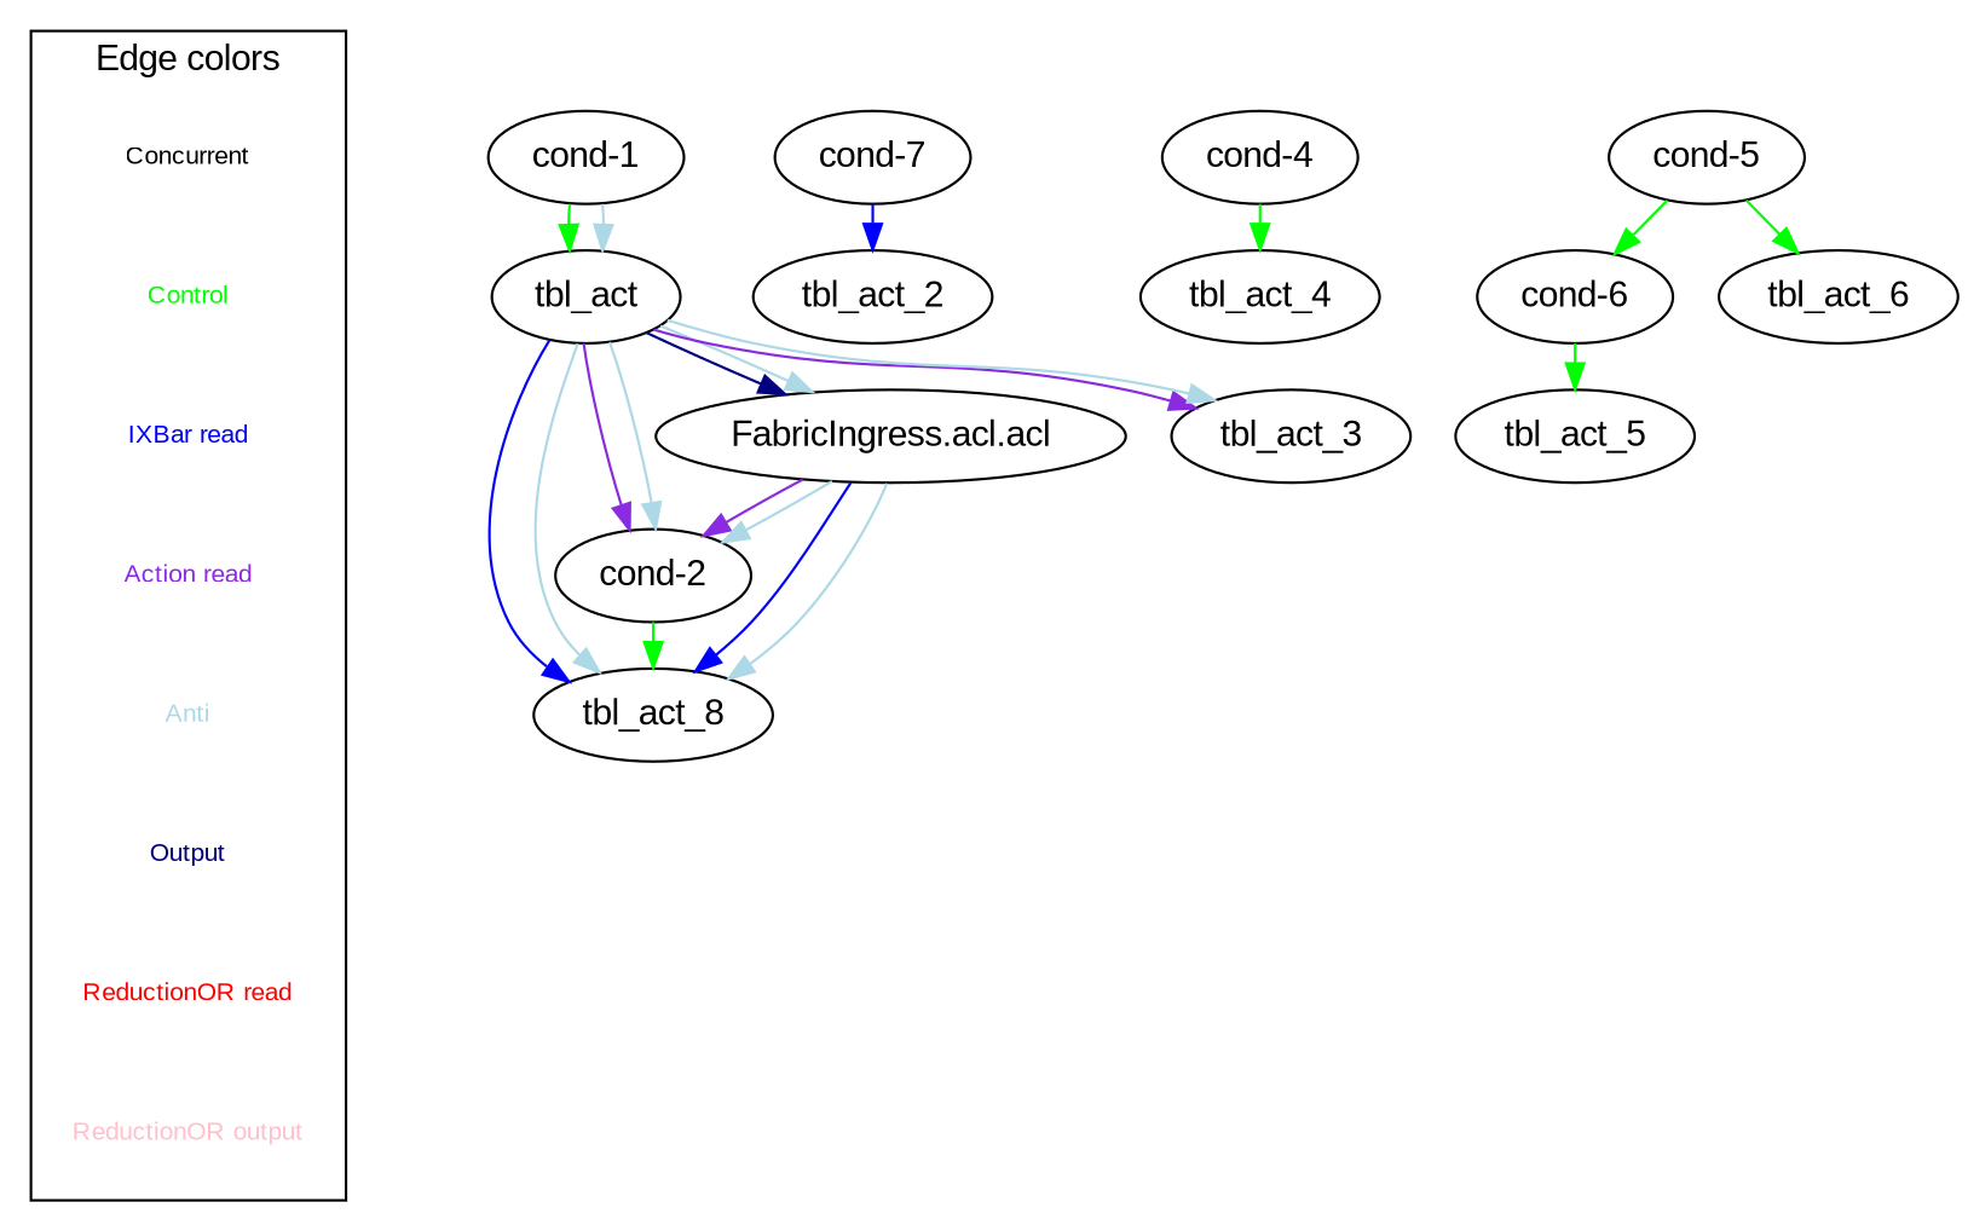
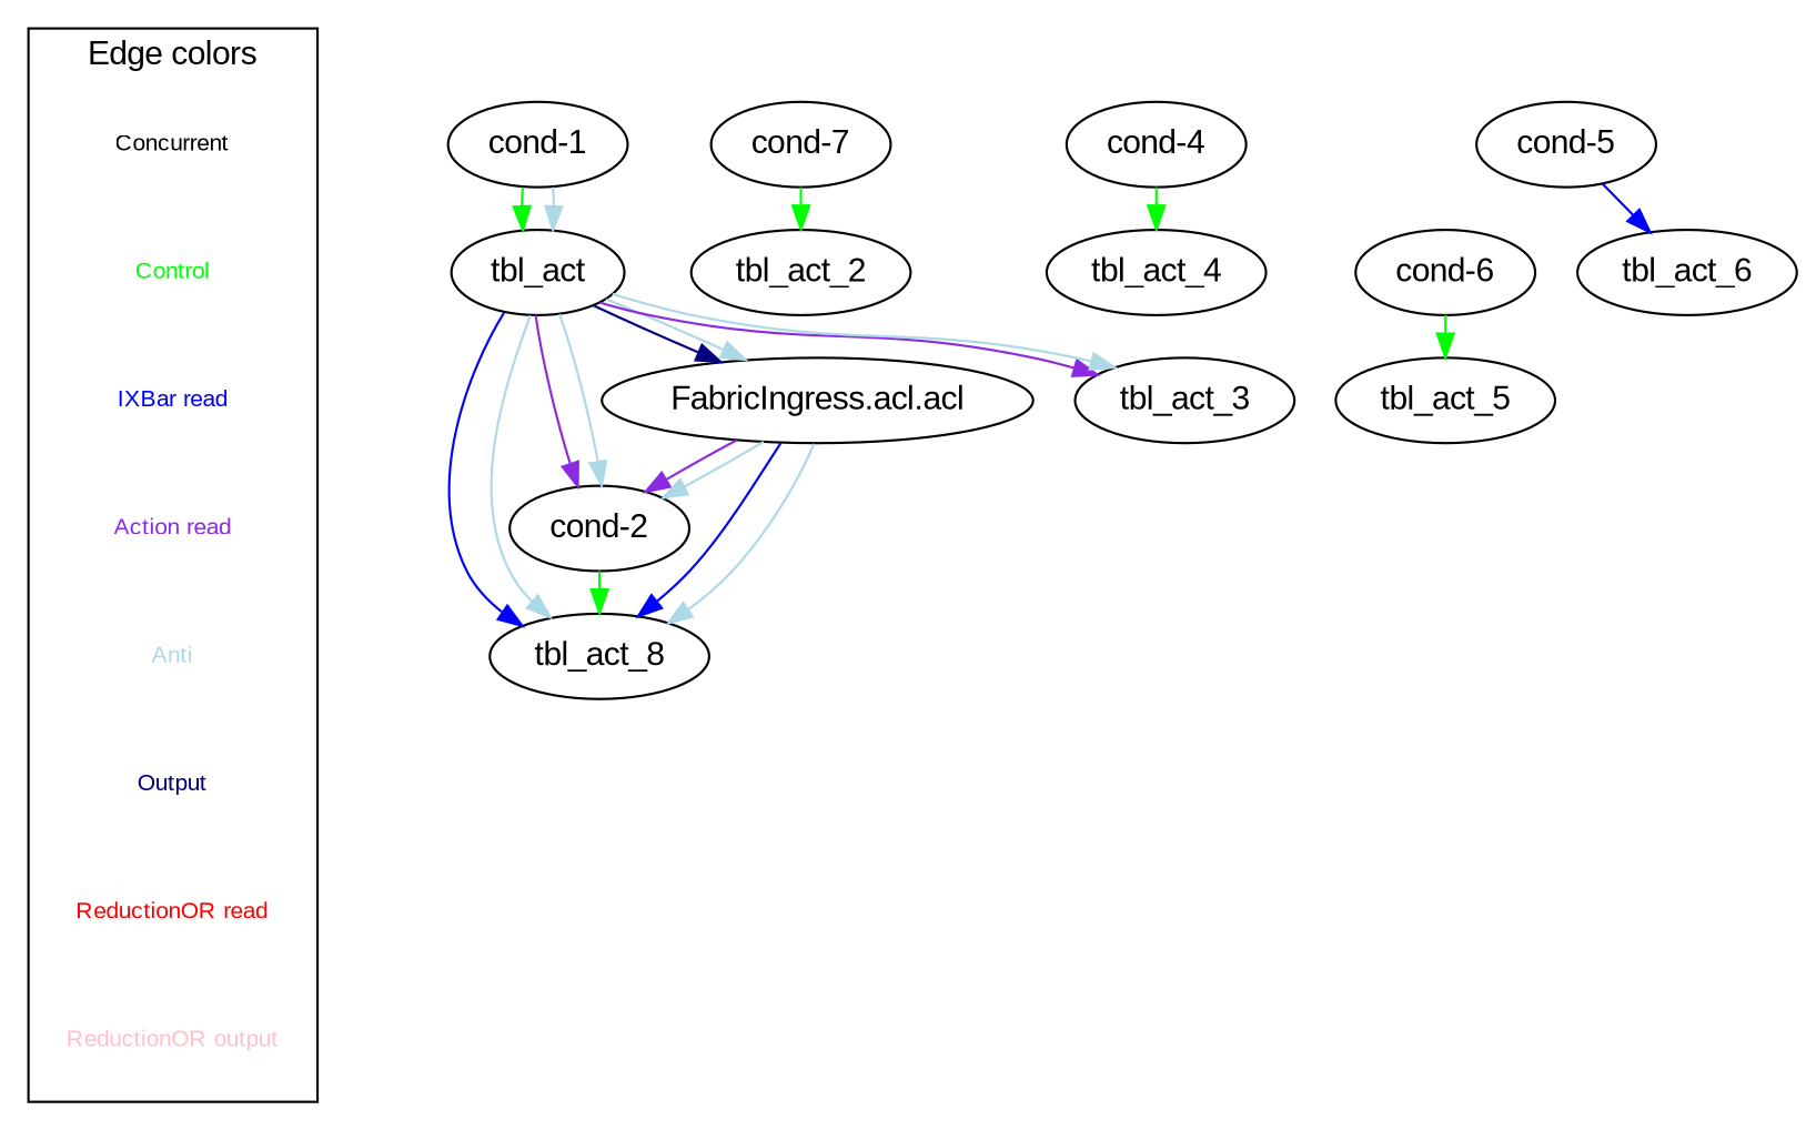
  digraph {
    fontname="Liberation Sans"
    node [fontname="Liberation Sans"]
    edge [color=white fontname="Liberation Sans"]
    Concurrent [fontcolor=black fontsize=10 shape=plaintext]
    Control [fontcolor=green fontsize=10 shape=plaintext]
    "IXBar read" [fontcolor=blue fontsize=10 shape=plaintext]
    "Action read" [fontcolor=blueviolet fontsize=10 shape=plaintext]
    Anti [fontcolor=lightblue fontsize=10 shape=plaintext]
    Output [fontcolor=navy fontsize=10 shape=plaintext]
    "ReductionOR read" [fontcolor=red fontsize=10 shape=plaintext]
    "ReductionOR output" [fontcolor=pink fontsize=10 shape=plaintext]
    "cond-1"
    tbl_act
    "cond-2"
    n12 [label=tbl_act_8]
    "FabricIngress.acl.acl"
    tbl_act_3
    n15 [label="cond-7"]
    tbl_act_2
    "cond-4"
    tbl_act_4
    "cond-5"
    "cond-6"
    tbl_act_6
    tbl_act_5
    subgraph cluster_1 {
      label="Edge colors"
      nodesep=0.02
      ranksep=0.02
      Concurrent
      Control
      "IXBar read"
      "Action read"
      Anti
      Output
      "ReductionOR read"
      "ReductionOR output"
    }
    Concurrent -> Control [arrowsize=0.1]
    Control -> "IXBar read" [arrowsize=0.1]
    "IXBar read" -> "Action read" [arrowsize=0.1]
    "Action read" -> Anti [arrowsize=0.1]
    Anti -> Output [arrowsize=0.1]
    Output -> "ReductionOR read" [arrowsize=0.1]
    "ReductionOR read" -> "ReductionOR output" [arrowsize=0.1]
    "cond-1" -> tbl_act [color=green]
    "cond-1" -> tbl_act [color=lightblue]
    tbl_act -> "cond-2" [color=blueviolet]
    tbl_act -> "cond-2" [color=lightblue]
    tbl_act -> n12 [color=blue]
    tbl_act -> n12 [color=lightblue]
    tbl_act -> "FabricIngress.acl.acl" [color=navy]
    tbl_act -> "FabricIngress.acl.acl" [color=lightblue]
    tbl_act -> tbl_act_3 [color=blueviolet]
    tbl_act -> tbl_act_3 [color=lightblue]
    "cond-2" -> n12 [color=green]
    "FabricIngress.acl.acl" -> "cond-2" [color=blueviolet]
    "FabricIngress.acl.acl" -> "cond-2" [color=lightblue]
    "FabricIngress.acl.acl" -> n12 [color=blue]
    "FabricIngress.acl.acl" -> n12 [color=lightblue]
-   n15 -> tbl_act_2 [color=blue]
+   n15 -> tbl_act_2 [color=green]
    "cond-4" -> tbl_act_4 [color=green]
-   "cond-5" -> "cond-6" [color=green]
-   "cond-5" -> tbl_act_6 [color=green]
+   "cond-5" -> tbl_act_6 [color=blue]
    "cond-6" -> tbl_act_5 [color=green]
  }
